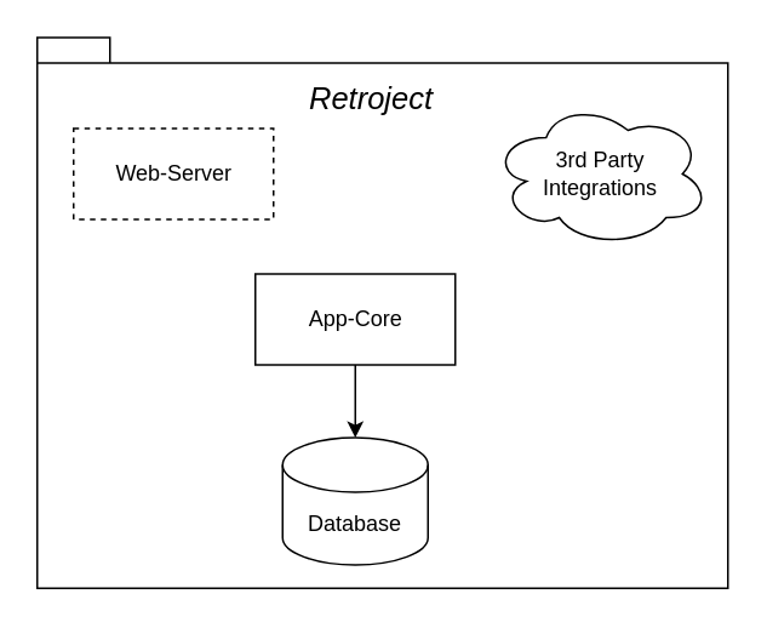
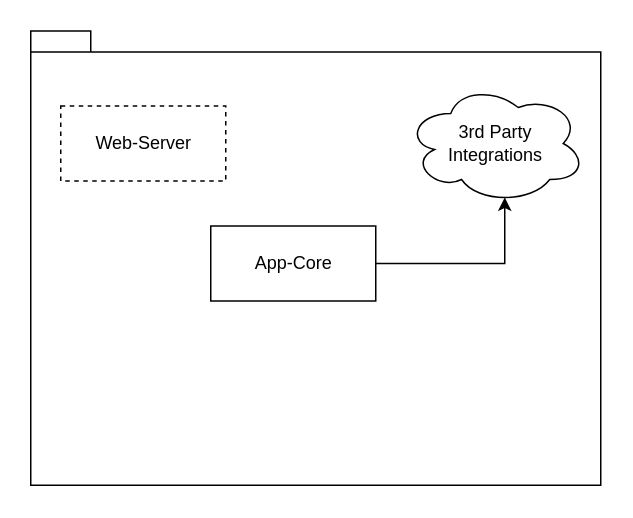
  <mxCell id="0" />
  <mxCell id="1" parent="0" />
  <mxCell id="2" value="" style="shape=folder;fontStyle=1;spacingTop=10;tabWidth=40;tabHeight=14;tabPosition=left;html=1;" vertex="1" parent="1"><mxGeometry x="20" y="20" width="380" height="302.86" as="geometry" /></mxCell>
- <mxCell id="3" value="Database" style="shape=cylinder3;whiteSpace=wrap;html=1;boundedLbl=1;backgroundOutline=1;size=15;" vertex="1" parent="1"><mxGeometry x="155" y="240" width="80" height="70" as="geometry" /></mxCell>
- <mxCell id="4" style="edgeStyle=orthogonalEdgeStyle;rounded=0;orthogonalLoop=1;jettySize=auto;html=1;" edge="1" parent="1" source="6" target="3"><mxGeometry relative="1" as="geometry" /></mxCell>
+ <mxCell id="5" style="edgeStyle=orthogonalEdgeStyle;rounded=0;orthogonalLoop=1;jettySize=auto;html=1;entryX=0.55;entryY=0.95;entryDx=0;entryDy=0;entryPerimeter=0;" edge="1" parent="1" source="6" target="8"><mxGeometry relative="1" as="geometry" /></mxCell>
  <mxCell id="6" value="App-Core" style="html=1;" vertex="1" parent="1"><mxGeometry x="140" y="150" width="110" height="50" as="geometry" /></mxCell>
  <mxCell id="7" value="Web-Server" style="html=1;dashed=1;" vertex="1" parent="1"><mxGeometry x="40" y="70" width="110" height="50" as="geometry" /></mxCell>
  <mxCell id="8" value="3rd Party&lt;br&gt;Integrations" style="ellipse;shape=cloud;whiteSpace=wrap;html=1;" vertex="1" parent="1"><mxGeometry x="270" y="55" width="120" height="80" as="geometry" /></mxCell>
- <mxCell id="9" value="&lt;i&gt;&lt;font style=&quot;font-size: 17px;&quot;&gt;Retroject&lt;/font&gt;&lt;/i&gt;" style="text;html=1;strokeColor=none;fillColor=none;align=center;verticalAlign=middle;whiteSpace=wrap;rounded=0;" vertex="1" parent="1"><mxGeometry x="174" y="40" width="60" height="30" as="geometry" /></mxCell>
